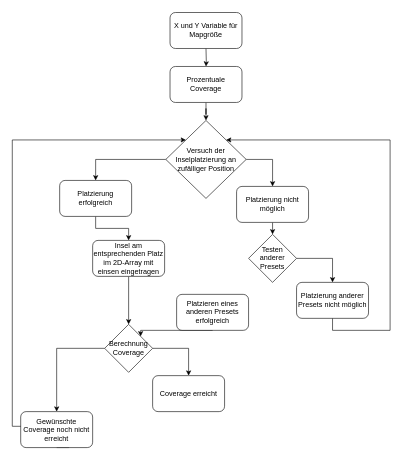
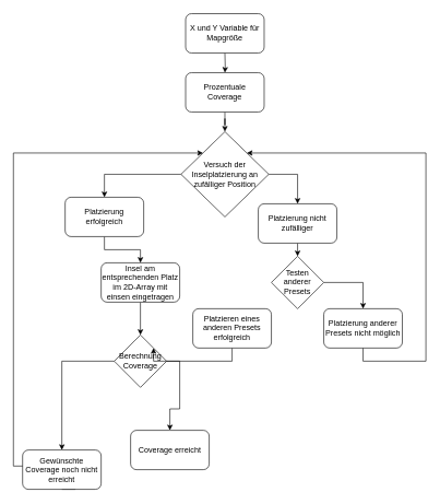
  <mxCell id="0" />
  <mxCell id="1" parent="0" />
  <mxCell id="2" style="edgeStyle=orthogonalEdgeStyle;rounded=0;orthogonalLoop=1;jettySize=auto;html=1;exitX=0.5;exitY=1;exitDx=0;exitDy=0;" edge="1" parent="1" target="5"><mxGeometry relative="1" as="geometry"><mxPoint x="343" y="80" as="sourcePoint" /></mxGeometry></mxCell>
  <mxCell id="3" value="X und Y Variable für Mapgröße" style="rounded=1;whiteSpace=wrap;html=1;" vertex="1" parent="1"><mxGeometry x="283" y="20" width="120" height="60" as="geometry" /></mxCell>
  <mxCell id="4" style="edgeStyle=orthogonalEdgeStyle;rounded=0;orthogonalLoop=1;jettySize=auto;html=1;exitX=0.5;exitY=1;exitDx=0;exitDy=0;" edge="1" parent="1" source="5" target="8"><mxGeometry relative="1" as="geometry" /></mxCell>
  <mxCell id="5" value="Prozentuale Coverage" style="rounded=1;whiteSpace=wrap;html=1;" vertex="1" parent="1"><mxGeometry x="283" y="110" width="120" height="60" as="geometry" /></mxCell>
  <mxCell id="6" style="edgeStyle=orthogonalEdgeStyle;rounded=0;orthogonalLoop=1;jettySize=auto;html=1;exitX=0;exitY=0.5;exitDx=0;exitDy=0;entryX=0.5;entryY=0;entryDx=0;entryDy=0;" edge="1" parent="1" source="8" target="10"><mxGeometry relative="1" as="geometry" /></mxCell>
  <mxCell id="7" style="edgeStyle=orthogonalEdgeStyle;rounded=0;orthogonalLoop=1;jettySize=auto;html=1;exitX=1;exitY=0.5;exitDx=0;exitDy=0;entryX=0.5;entryY=0;entryDx=0;entryDy=0;" edge="1" parent="1" source="8" target="12"><mxGeometry relative="1" as="geometry" /></mxCell>
  <mxCell id="8" value="Versuch der Inselplatzierung an zufälliger Position" style="rhombus;whiteSpace=wrap;html=1;" vertex="1" parent="1"><mxGeometry x="276" y="200" width="134" height="130" as="geometry" /></mxCell>
  <mxCell id="9" style="edgeStyle=orthogonalEdgeStyle;rounded=0;orthogonalLoop=1;jettySize=auto;html=1;exitX=0.5;exitY=1;exitDx=0;exitDy=0;" edge="1" parent="1" source="10" target="14"><mxGeometry relative="1" as="geometry" /></mxCell>
  <mxCell id="10" value="Platzierung erfolgreich" style="rounded=1;whiteSpace=wrap;html=1;" vertex="1" parent="1"><mxGeometry x="99" y="300" width="120" height="60" as="geometry" /></mxCell>
  <mxCell id="11" style="edgeStyle=orthogonalEdgeStyle;rounded=0;orthogonalLoop=1;jettySize=auto;html=1;exitX=0.5;exitY=1;exitDx=0;exitDy=0;entryX=0.5;entryY=0;entryDx=0;entryDy=0;" edge="1" parent="1" source="12" target="22"><mxGeometry relative="1" as="geometry" /></mxCell>
- <mxCell id="12" value="Platzierung nicht möglich" style="rounded=1;whiteSpace=wrap;html=1;" vertex="1" parent="1"><mxGeometry x="394" y="310" width="120" height="60" as="geometry" /></mxCell>
+ <mxCell id="12" value="Platzierung nicht zufälliger" style="rounded=1;whiteSpace=wrap;html=1;" vertex="1" parent="1"><mxGeometry x="394" y="310" width="120" height="60" as="geometry" /></mxCell>
  <mxCell id="13" style="edgeStyle=orthogonalEdgeStyle;rounded=0;orthogonalLoop=1;jettySize=auto;html=1;exitX=0.5;exitY=1;exitDx=0;exitDy=0;entryX=0.5;entryY=0;entryDx=0;entryDy=0;" edge="1" parent="1" source="14" target="17"><mxGeometry relative="1" as="geometry" /></mxCell>
  <mxCell id="14" value="Insel am entsprechenden Platz im 2D-Array mit einsen eingetragen" style="rounded=1;whiteSpace=wrap;html=1;" vertex="1" parent="1"><mxGeometry x="154" y="400" width="120" height="60" as="geometry" /></mxCell>
  <mxCell id="15" style="edgeStyle=orthogonalEdgeStyle;rounded=0;orthogonalLoop=1;jettySize=auto;html=1;exitX=0;exitY=0.5;exitDx=0;exitDy=0;" edge="1" parent="1" source="17" target="19"><mxGeometry relative="1" as="geometry" /></mxCell>
  <mxCell id="16" style="edgeStyle=orthogonalEdgeStyle;rounded=0;orthogonalLoop=1;jettySize=auto;html=1;exitX=1;exitY=0.5;exitDx=0;exitDy=0;" edge="1" parent="1" source="17" target="20"><mxGeometry relative="1" as="geometry" /></mxCell>
- <mxCell id="17" value="Berechnung Coverage" style="rhombus;whiteSpace=wrap;html=1;" vertex="1" parent="1"><mxGeometry x="174" y="540" width="80" height="80" as="geometry" /></mxCell>
+ <mxCell id="17" value="Berechnung Coverage" style="rhombus;whiteSpace=wrap;html=1;" vertex="1" parent="1"><mxGeometry x="174" y="510" width="80" height="80" as="geometry" /></mxCell>
  <mxCell id="18" style="edgeStyle=orthogonalEdgeStyle;rounded=0;orthogonalLoop=1;jettySize=auto;html=1;exitX=0.5;exitY=1;exitDx=0;exitDy=0;entryX=0;entryY=0;entryDx=0;entryDy=0;" edge="1" parent="1" source="19" target="8"><mxGeometry relative="1" as="geometry"><Array as="points"><mxPoint x="114" y="710" /><mxPoint x="20" y="710" /><mxPoint x="20" y="233" /></Array></mxGeometry></mxCell>
  <mxCell id="19" value="Gewünschte Coverage noch nicht erreicht" style="rounded=1;whiteSpace=wrap;html=1;" vertex="1" parent="1"><mxGeometry x="34" y="685.5" width="120" height="60" as="geometry" /></mxCell>
- <mxCell id="20" value="Coverage erreicht" style="rounded=1;whiteSpace=wrap;html=1;" vertex="1" parent="1"><mxGeometry x="254" y="625.5" width="120" height="60" as="geometry" /></mxCell>
+ <mxCell id="20" value="Coverage erreicht" style="rounded=1;whiteSpace=wrap;html=1;" vertex="1" parent="1"><mxGeometry x="199" y="655.5" width="120" height="60" as="geometry" /></mxCell>
  <mxCell id="21" style="edgeStyle=orthogonalEdgeStyle;rounded=0;orthogonalLoop=1;jettySize=auto;html=1;exitX=1;exitY=0.5;exitDx=0;exitDy=0;" edge="1" parent="1" source="22" target="26"><mxGeometry relative="1" as="geometry" /></mxCell>
  <mxCell id="22" value="Testen anderer Presets" style="rhombus;whiteSpace=wrap;html=1;" vertex="1" parent="1"><mxGeometry x="414" y="390" width="80" height="80" as="geometry" /></mxCell>
  <mxCell id="23" style="edgeStyle=orthogonalEdgeStyle;rounded=0;orthogonalLoop=1;jettySize=auto;html=1;exitX=0.5;exitY=1;exitDx=0;exitDy=0;entryX=1;entryY=0;entryDx=0;entryDy=0;" edge="1" parent="1" source="24" target="17"><mxGeometry relative="1" as="geometry"><Array as="points"><mxPoint x="354" y="550" /><mxPoint x="234" y="550" /></Array></mxGeometry></mxCell>
- <mxCell id="24" value="Platzieren eines anderen Presets erfolgreich" style="rounded=1;whiteSpace=wrap;html=1;" vertex="1" parent="1"><mxGeometry x="294" y="490" width="120" height="60" as="geometry" /></mxCell>
+ <mxCell id="24" value="Platzieren eines anderen Presets erfolgreich" style="rounded=1;whiteSpace=wrap;html=1;" vertex="1" parent="1"><mxGeometry x="294" y="470" width="120" height="60" as="geometry" /></mxCell>
  <mxCell id="25" style="edgeStyle=orthogonalEdgeStyle;rounded=0;orthogonalLoop=1;jettySize=auto;html=1;exitX=0.5;exitY=1;exitDx=0;exitDy=0;entryX=1;entryY=0;entryDx=0;entryDy=0;" edge="1" parent="1" source="26" target="8"><mxGeometry relative="1" as="geometry"><Array as="points"><mxPoint x="554" y="550" /><mxPoint x="650" y="550" /><mxPoint x="650" y="233" /></Array></mxGeometry></mxCell>
  <mxCell id="26" value="Platzierung anderer Presets nicht möglich" style="rounded=1;whiteSpace=wrap;html=1;" vertex="1" parent="1"><mxGeometry x="494" y="470" width="120" height="60" as="geometry" /></mxCell>
